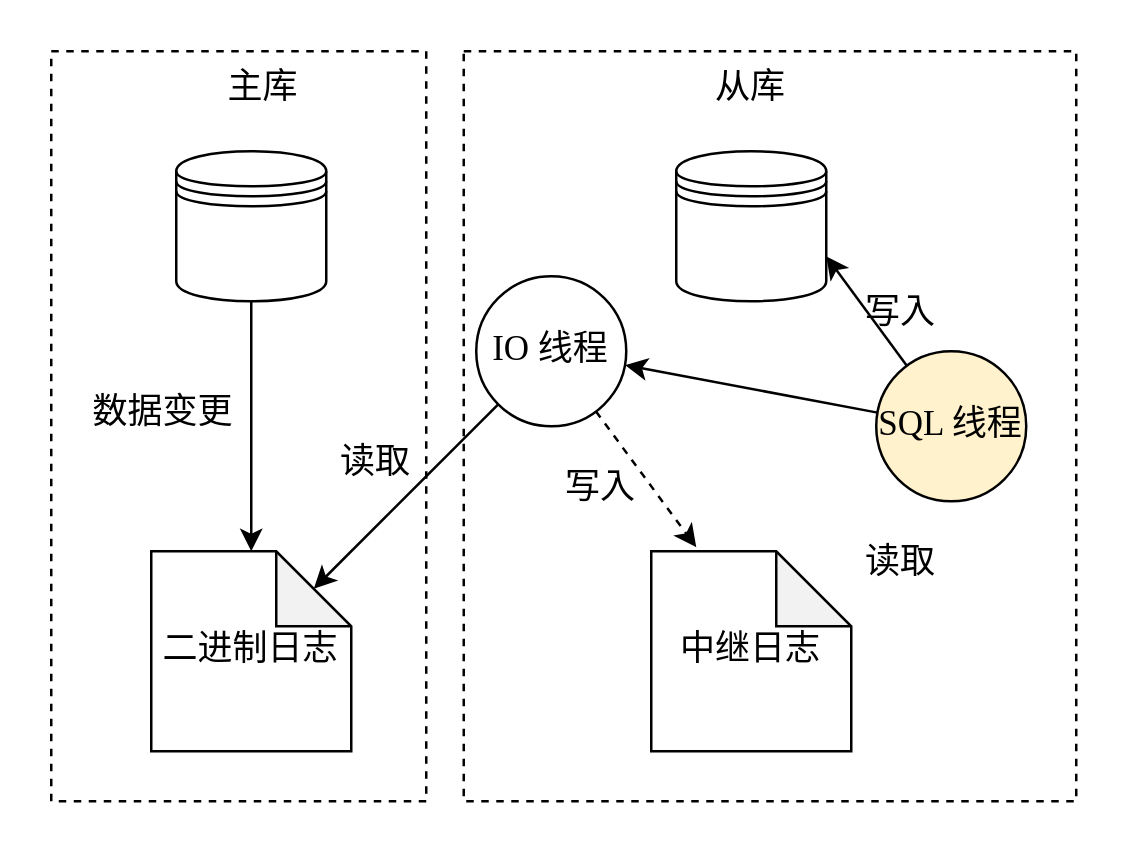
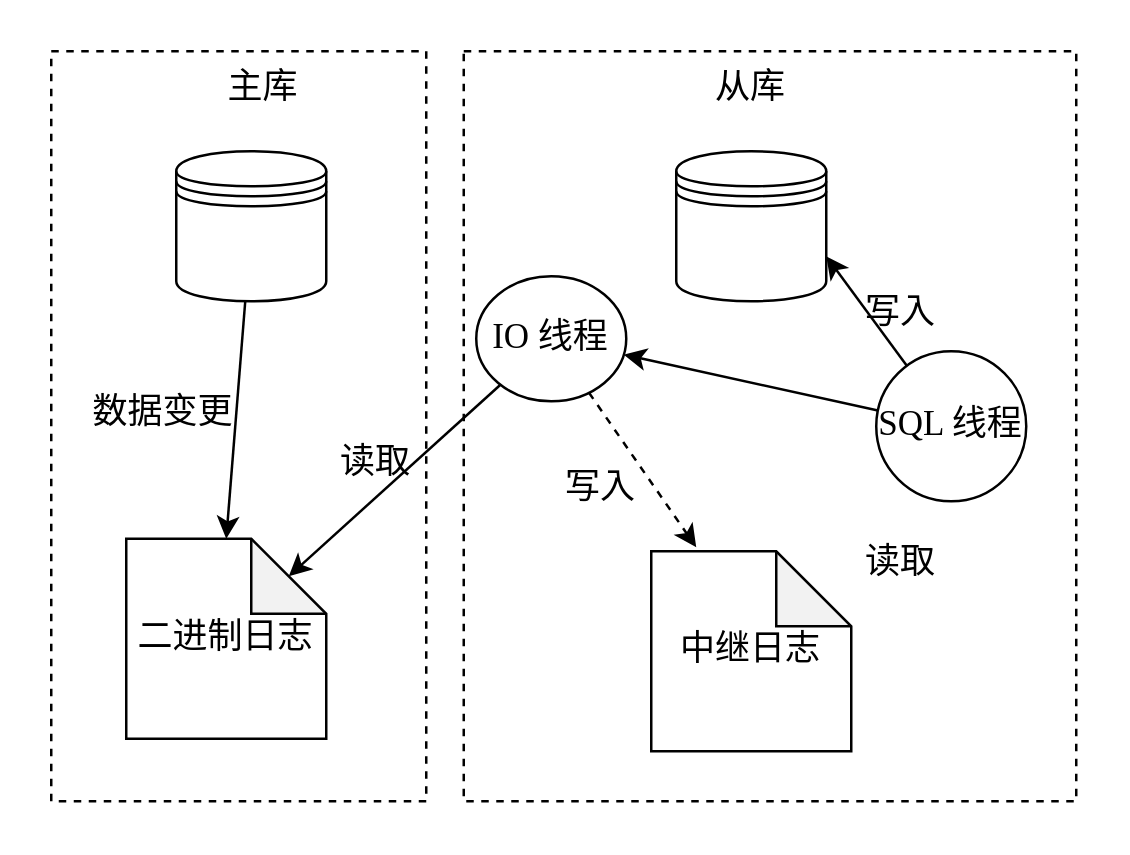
  <mxCell id="0" />
  <mxCell id="1" parent="0" />
  <mxCell id="2" value="" style="rounded=0;whiteSpace=wrap;html=1;dashed=1;fontFamily=Songti SC;fontSize=14;" parent="1" vertex="1"><mxGeometry x="185" y="20" width="245" height="300" as="geometry" /></mxCell>
  <mxCell id="3" value="" style="rounded=0;whiteSpace=wrap;html=1;dashed=1;fontFamily=Songti SC;fontSize=14;" parent="1" vertex="1"><mxGeometry x="20" y="20" width="150" height="300" as="geometry" /></mxCell>
  <mxCell id="4" value="" style="shape=datastore;whiteSpace=wrap;html=1;fontFamily=Songti SC;fontSize=14;" parent="1" vertex="1"><mxGeometry x="70" y="60" width="60" height="60" as="geometry" /></mxCell>
  <mxCell id="5" value="" style="shape=datastore;whiteSpace=wrap;html=1;fontFamily=Songti SC;fontSize=14;" parent="1" vertex="1"><mxGeometry x="270" y="60" width="60" height="60" as="geometry" /></mxCell>
- <mxCell id="6" value="二进制日志" style="shape=note;whiteSpace=wrap;html=1;backgroundOutline=1;darkOpacity=0.05;fontFamily=Songti SC;fontSize=14;" parent="1" vertex="1"><mxGeometry x="60" y="220" width="80" height="80" as="geometry" /></mxCell>
+ <mxCell id="6" value="二进制日志" style="shape=note;whiteSpace=wrap;html=1;backgroundOutline=1;darkOpacity=0.05;fontFamily=Songti SC;fontSize=14;" parent="1" vertex="1"><mxGeometry x="50" y="215" width="80" height="80" as="geometry" /></mxCell>
  <mxCell id="7" value="中继日志" style="shape=note;whiteSpace=wrap;html=1;backgroundOutline=1;darkOpacity=0.05;fontFamily=Songti SC;fontSize=14;" parent="1" vertex="1"><mxGeometry x="260" y="220" width="80" height="80" as="geometry" /></mxCell>
  <mxCell id="8" style="edgeStyle=none;html=1;entryX=0;entryY=0;entryDx=65;entryDy=15;entryPerimeter=0;fontFamily=Songti SC;fontSize=14;" parent="1" source="9" target="6" edge="1"><mxGeometry relative="1" as="geometry"><mxPoint x="130" y="210" as="targetPoint" /></mxGeometry></mxCell>
- <mxCell id="9" value="IO 线程" style="ellipse;whiteSpace=wrap;html=1;aspect=fixed;fontFamily=Songti SC;fontSize=14;" parent="1" vertex="1"><mxGeometry x="190" y="110" width="60" height="60" as="geometry" /></mxCell>
+ <mxCell id="9" value="IO 线程" style="ellipse;whiteSpace=wrap;html=1;aspect=fixed;fontFamily=Songti SC;fontSize=14;" parent="1" vertex="1"><mxGeometry x="190" y="110" width="60" height="50" as="geometry" /></mxCell>
  <mxCell id="10" style="edgeStyle=none;html=1;entryX=1;entryY=0.7;entryDx=0;entryDy=0;fontFamily=Songti SC;fontSize=14;" parent="1" source="11" target="5" edge="1"><mxGeometry relative="1" as="geometry" /></mxCell>
- <mxCell id="11" value="SQL 线程" style="ellipse;whiteSpace=wrap;html=1;aspect=fixed;fontFamily=Songti SC;fontSize=14;fillColor=#fff2cc;" parent="1" vertex="1"><mxGeometry x="350" y="140" width="60" height="60" as="geometry" /></mxCell>
+ <mxCell id="11" value="SQL 线程" style="ellipse;whiteSpace=wrap;html=1;aspect=fixed;fontFamily=Songti SC;fontSize=14;" parent="1" vertex="1"><mxGeometry x="350" y="140" width="60" height="60" as="geometry" /></mxCell>
  <mxCell id="12" style="edgeStyle=none;html=1;entryX=0.5;entryY=0;entryDx=0;entryDy=0;entryPerimeter=0;fontFamily=Songti SC;fontSize=14;" parent="1" source="4" target="6" edge="1"><mxGeometry relative="1" as="geometry" /></mxCell>
  <mxCell id="13" value="数据变更" style="text;html=1;align=center;verticalAlign=middle;whiteSpace=wrap;rounded=0;fontFamily=Songti SC;fontSize=14;" parent="1" vertex="1"><mxGeometry x="30" y="150" width="70" height="30" as="geometry" /></mxCell>
  <mxCell id="14" style="edgeStyle=none;html=1;entryX=0.225;entryY=-0.02;entryDx=0;entryDy=0;entryPerimeter=0;fontFamily=Songti SC;fontSize=14;dashed=1;" parent="1" source="9" target="7" edge="1"><mxGeometry relative="1" as="geometry" /></mxCell>
  <mxCell id="15" value="写入" style="text;html=1;align=center;verticalAlign=middle;whiteSpace=wrap;rounded=0;fontFamily=Songti SC;fontSize=14;" parent="1" vertex="1"><mxGeometry x="210" y="180" width="60" height="30" as="geometry" /></mxCell>
  <mxCell id="16" value="读取" style="text;html=1;align=center;verticalAlign=middle;whiteSpace=wrap;rounded=0;fontFamily=Songti SC;fontSize=14;" parent="1" vertex="1"><mxGeometry x="120" y="170" width="60" height="30" as="geometry" /></mxCell>
  <mxCell id="17" style="edgeStyle=none;html=1;fontFamily=Songti SC;fontSize=14;" parent="1" source="11" target="9" edge="1"><mxGeometry relative="1" as="geometry" /></mxCell>
  <mxCell id="18" value="读取" style="text;html=1;align=center;verticalAlign=middle;whiteSpace=wrap;rounded=0;fontFamily=Songti SC;fontSize=14;" parent="1" vertex="1"><mxGeometry x="330" y="210" width="60" height="30" as="geometry" /></mxCell>
  <mxCell id="19" value="写入" style="text;html=1;align=center;verticalAlign=middle;whiteSpace=wrap;rounded=0;fontFamily=Songti SC;fontSize=14;" parent="1" vertex="1"><mxGeometry x="330" y="110" width="60" height="30" as="geometry" /></mxCell>
  <mxCell id="20" value="主库" style="text;html=1;align=center;verticalAlign=middle;whiteSpace=wrap;rounded=0;fontFamily=Songti SC;fontSize=14;" parent="1" vertex="1"><mxGeometry x="75" y="20" width="60" height="30" as="geometry" /></mxCell>
  <mxCell id="21" value="从库" style="text;html=1;align=center;verticalAlign=middle;whiteSpace=wrap;rounded=0;fontFamily=Songti SC;fontSize=14;" parent="1" vertex="1"><mxGeometry x="270" y="20" width="60" height="30" as="geometry" /></mxCell>
